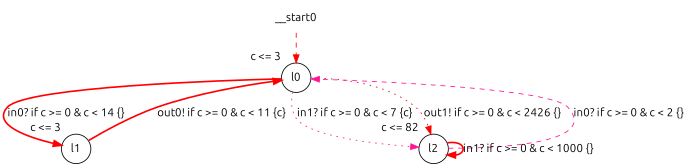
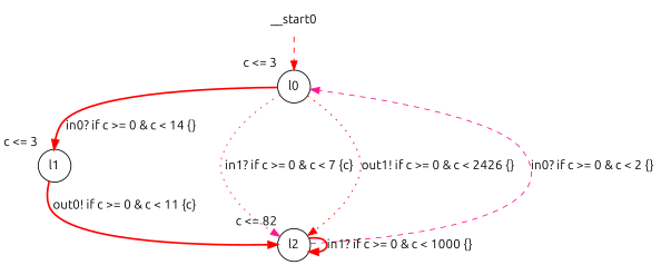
  digraph {
    fontname=Ubuntu
    node [shape=circle fontname=Ubuntu margin=0 xlabel="c <= 3"]
    edge [color=red style=bold fontname=Ubuntu]
    __start0 [shape=none margin="" xlabel=""]
    n2 [label=l0]
    n3 [label=l1]
    n4 [label=l2 xlabel="c <= 82"]
    __start0 -> n2 [style=dashed]
    n2 -> n3 [label="in0? if c >= 0 & c < 14 {} "]
    n2 -> n4 [label="in1? if c >= 0 & c < 7 {c} " color=deeppink style=dotted]
    n2 -> n4 [label="out1! if c >= 0 & c < 2426 {} " style=dotted]
-   n3 -> n2 [label="out0! if c >= 0 & c < 11 {c} "]
+   n3 -> n4 [label="out0! if c >= 0 & c < 11 {c} "]
    n4 -> n2 [label="in0? if c >= 0 & c < 2 {} " color=deeppink style=dashed]
    n4 -> n4 [label="in1? if c >= 0 & c < 1000 {} "]
  }
